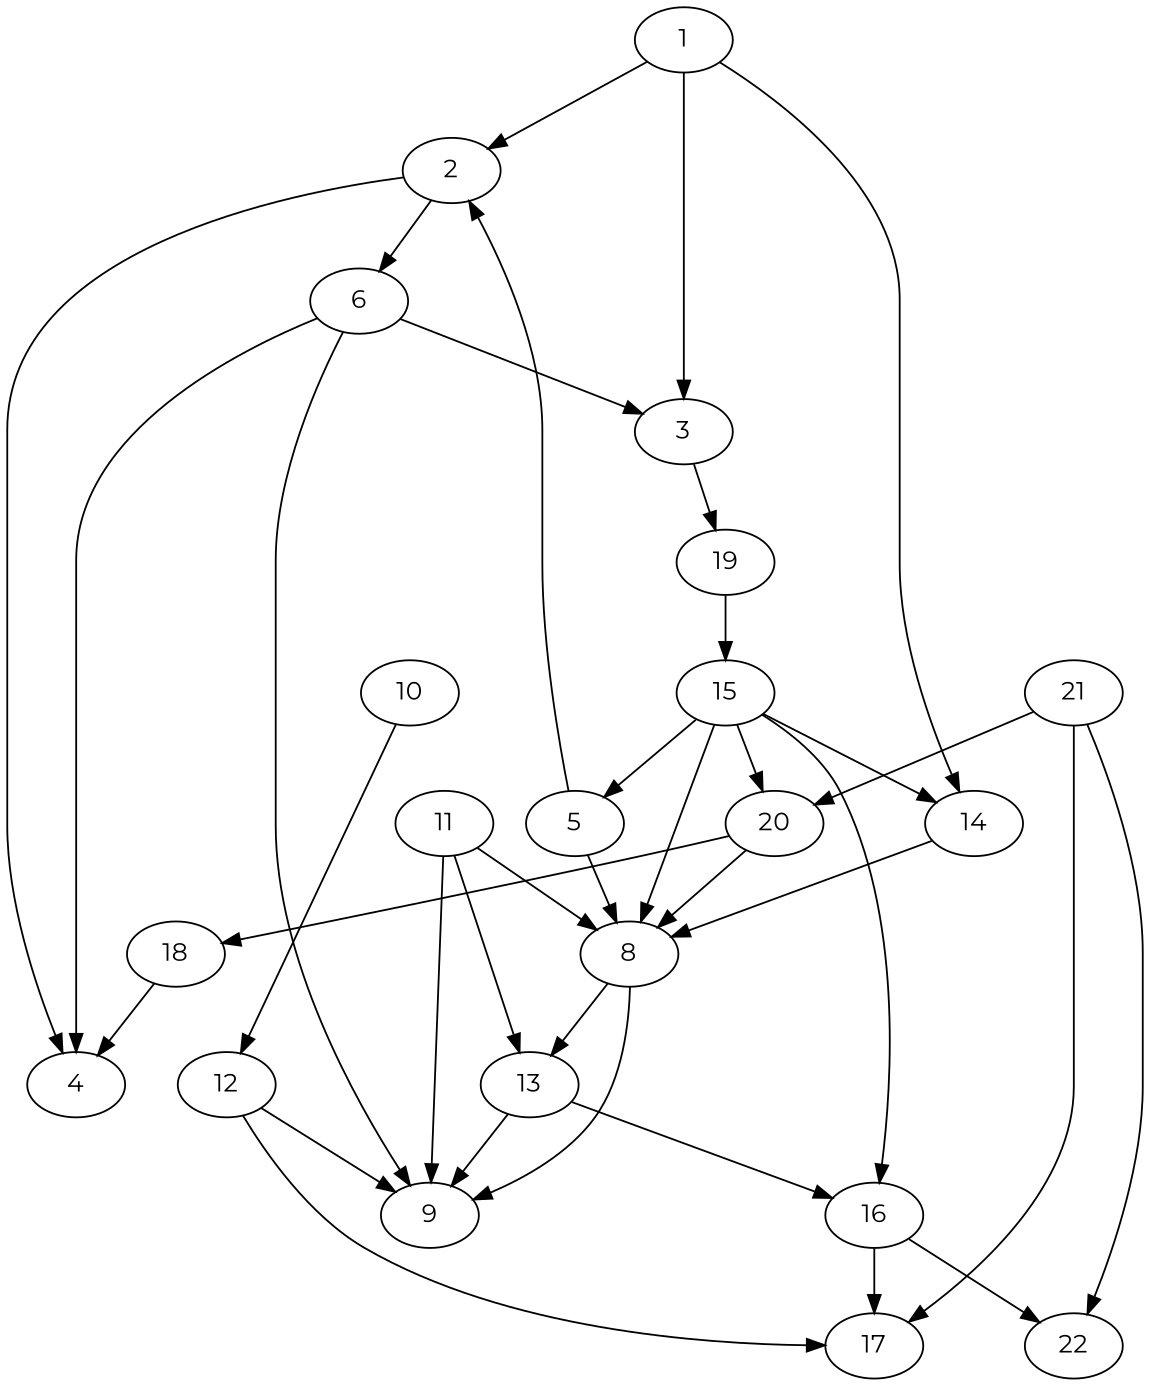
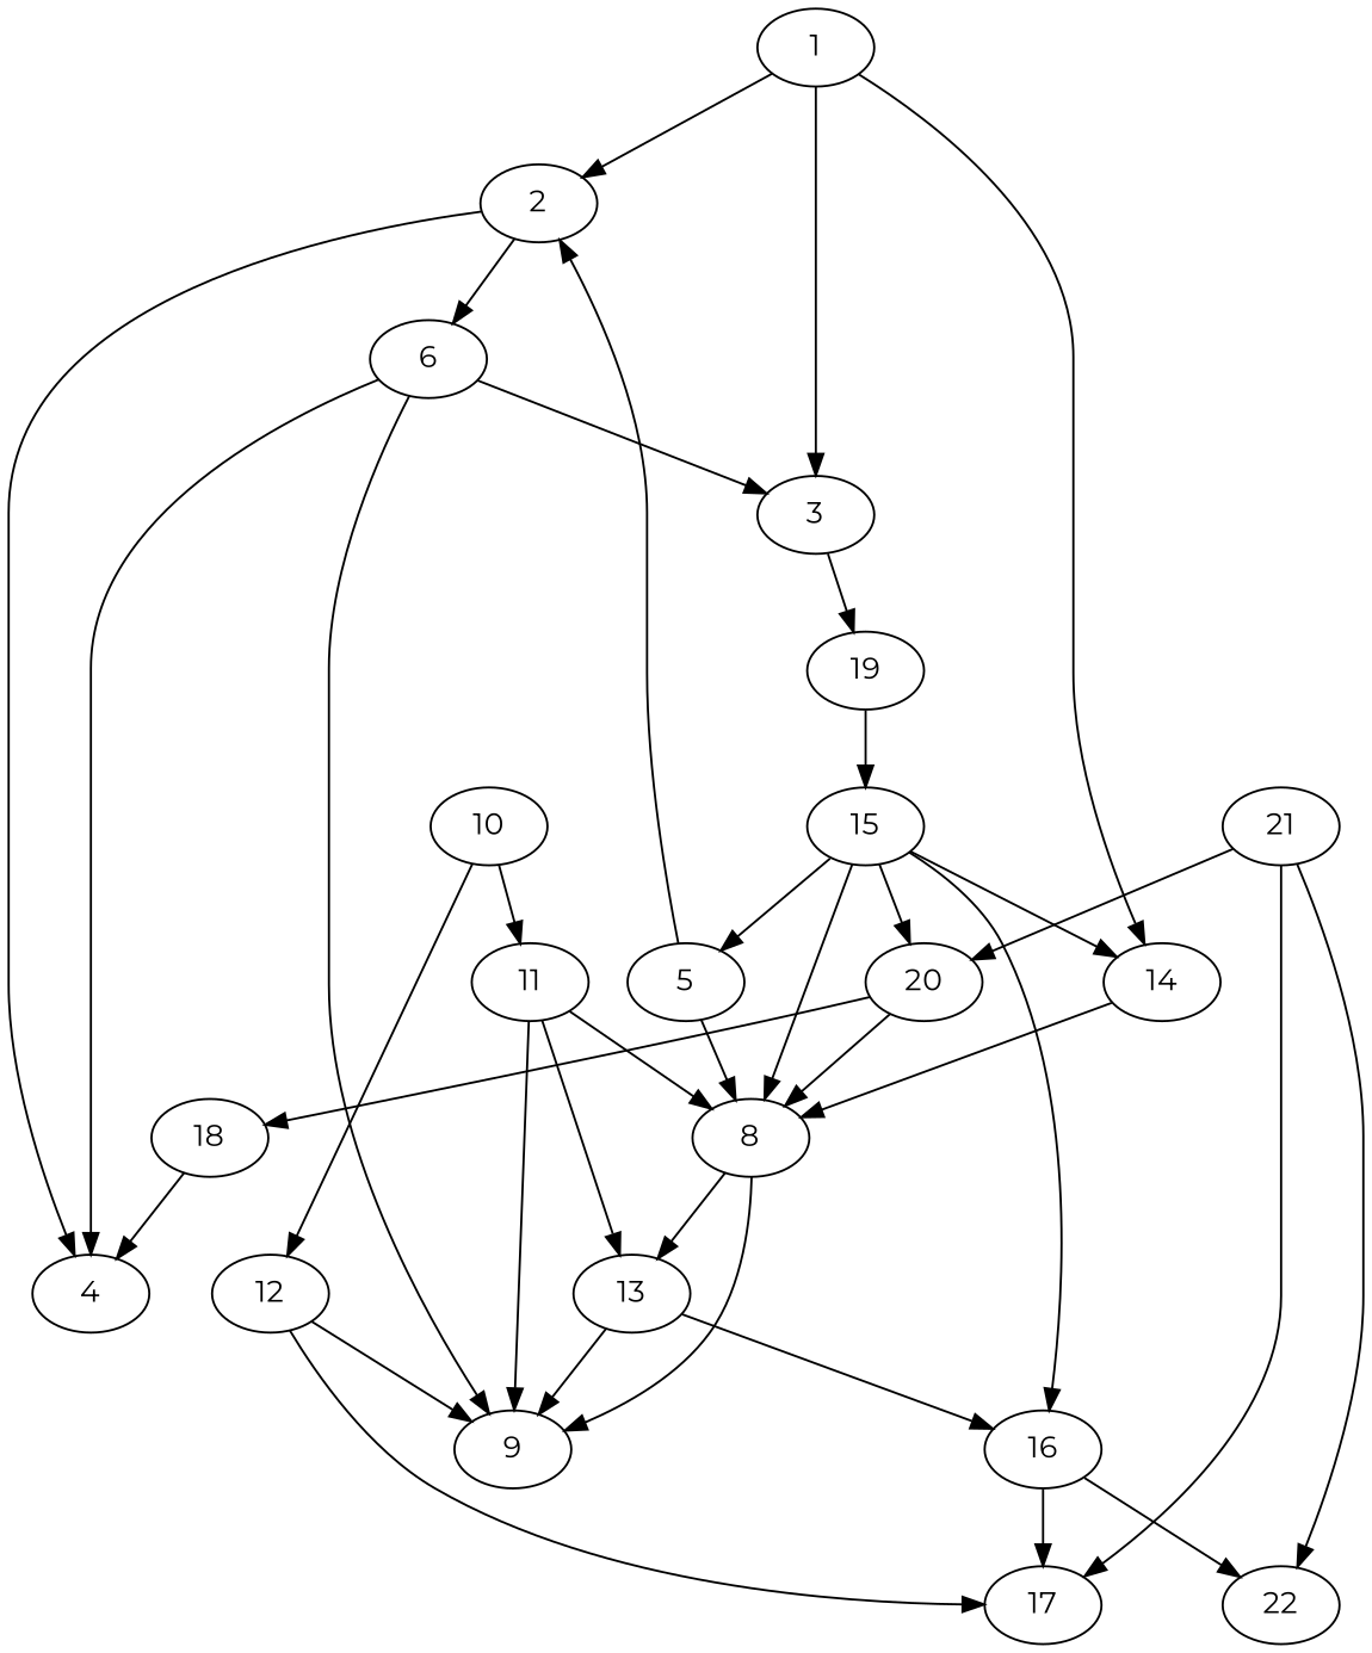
  digraph {
    fontname=Montserrat
    node [fontname=Montserrat]
    edge [fontname=Montserrat]
    1
    2
    3
    14
    4
    6
    19
    8
    9
    15
    5
    13
    16
    10
    11
    12
    17
    22
    20
    18
    21
    1 -> 2
    1 -> 3
    1 -> 14
    2 -> 4
    2 -> 6
    3 -> 19
    14 -> 8
    6 -> 3
    6 -> 4
    6 -> 9
    19 -> 15
    8 -> 9
    8 -> 13
    15 -> 14
    15 -> 8
    15 -> 5
    15 -> 16
    15 -> 20
    5 -> 2
    5 -> 8
    13 -> 9
    13 -> 16
    16 -> 17
    16 -> 22
+   10 -> 11
    10 -> 12
    11 -> 8
    11 -> 9
    11 -> 13
    12 -> 9
    12 -> 17
    20 -> 8
    20 -> 18
    18 -> 4
    21 -> 17
    21 -> 22
    21 -> 20
  }
